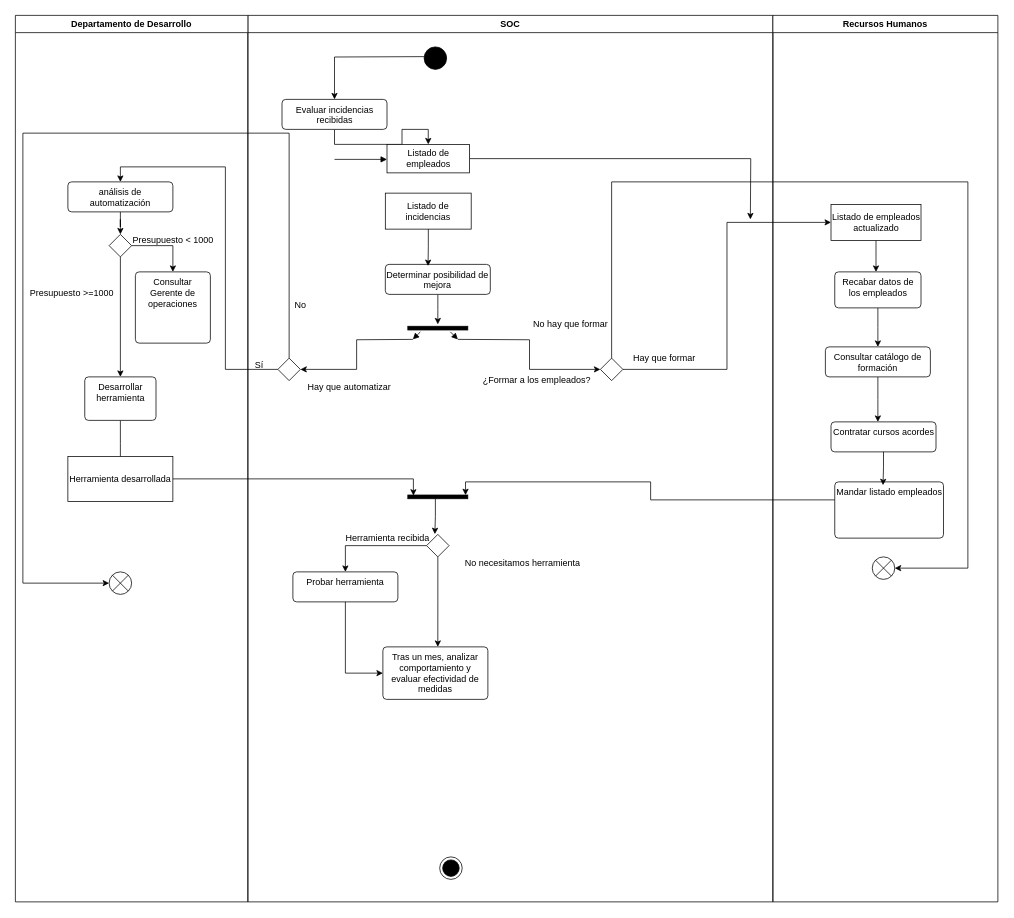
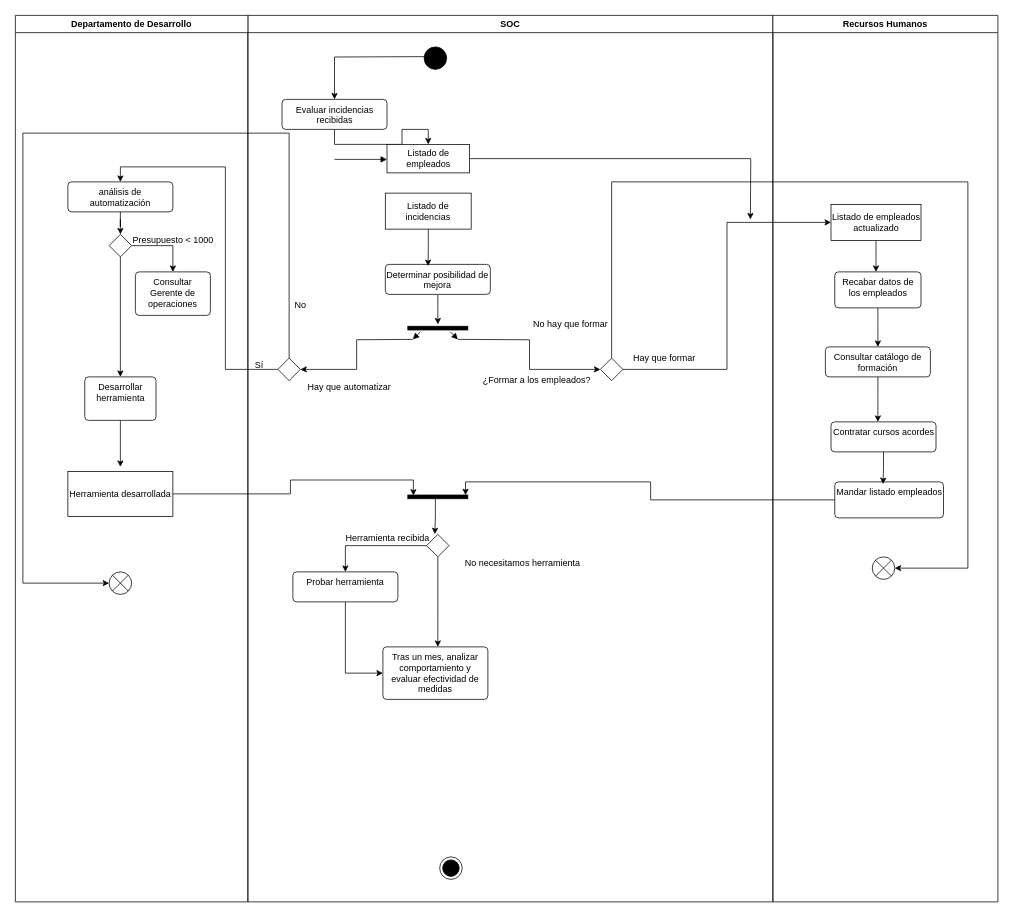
  <mxCell id="0" />
  <mxCell id="1" parent="0" />
  <mxCell id="2" value="SOC" style="swimlane;whiteSpace=wrap" parent="1" vertex="1"><mxGeometry x="330" y="20" width="700" height="1182" as="geometry" /></mxCell>
  <mxCell id="3" style="edgeStyle=orthogonalEdgeStyle;rounded=0;orthogonalLoop=1;jettySize=auto;html=1;entryX=0.5;entryY=0;entryDx=0;entryDy=0;" parent="2" target="5" edge="1"><mxGeometry relative="1" as="geometry"><mxPoint x="235.0" y="55.0" as="sourcePoint" /></mxGeometry></mxCell>
  <mxCell id="4" style="edgeStyle=orthogonalEdgeStyle;rounded=0;orthogonalLoop=1;jettySize=auto;html=1;" parent="2" source="5" target="10" edge="1"><mxGeometry relative="1" as="geometry" /></mxCell>
  <mxCell id="5" value="Evaluar incidencias recibidas&lt;div&gt;&lt;br&gt;&lt;/div&gt;" style="html=1;align=center;verticalAlign=top;rounded=1;absoluteArcSize=1;arcSize=10;dashed=0;whiteSpace=wrap;" parent="2" vertex="1"><mxGeometry x="45.5" y="112" width="140" height="40" as="geometry" /></mxCell>
  <mxCell id="6" value="Listado de incidencias" style="html=1;align=center;verticalAlign=middle;rounded=0;absoluteArcSize=1;arcSize=10;dashed=0;whiteSpace=wrap;" parent="2" vertex="1"><mxGeometry x="183.25" y="237" width="114.5" height="48" as="geometry" /></mxCell>
  <mxCell id="7" style="edgeStyle=orthogonalEdgeStyle;rounded=0;orthogonalLoop=1;jettySize=auto;html=1;entryX=0.5;entryY=0;entryDx=0;entryDy=0;" parent="2" source="8" edge="1"><mxGeometry relative="1" as="geometry"><mxPoint x="253.25" y="412" as="targetPoint" /></mxGeometry></mxCell>
  <mxCell id="8" value="Determinar posibilidad de mejora&lt;div&gt;&lt;br&gt;&lt;/div&gt;" style="html=1;align=center;verticalAlign=top;rounded=1;absoluteArcSize=1;arcSize=10;dashed=0;whiteSpace=wrap;" parent="2" vertex="1"><mxGeometry x="183.25" y="332" width="140" height="40" as="geometry" /></mxCell>
  <mxCell id="9" style="edgeStyle=orthogonalEdgeStyle;rounded=0;orthogonalLoop=1;jettySize=auto;html=1;" edge="1" parent="2" source="10"><mxGeometry relative="1" as="geometry"><mxPoint x="670" y="272" as="targetPoint" /></mxGeometry></mxCell>
  <mxCell id="10" value="Listado de empleados" style="html=1;align=center;verticalAlign=middle;rounded=0;absoluteArcSize=1;arcSize=10;dashed=0;whiteSpace=wrap;" parent="2" vertex="1"><mxGeometry x="185.5" y="172" width="110" height="38" as="geometry" /></mxCell>
  <mxCell id="11" value="" style="html=1;verticalAlign=bottom;labelBackgroundColor=none;endArrow=block;endFill=1;endSize=6;align=left;rounded=0;" parent="2" edge="1"><mxGeometry x="-1" relative="1" as="geometry"><mxPoint x="115.5" y="192" as="sourcePoint" /><mxPoint x="185.5" y="192" as="targetPoint" /></mxGeometry></mxCell>
  <mxCell id="12" style="edgeStyle=orthogonalEdgeStyle;rounded=0;orthogonalLoop=1;jettySize=auto;html=1;entryX=0.407;entryY=0.055;entryDx=0;entryDy=0;entryPerimeter=0;" parent="2" source="6" target="8" edge="1"><mxGeometry relative="1" as="geometry" /></mxCell>
  <mxCell id="13" value="" style="html=1;points=[];perimeter=orthogonalPerimeter;fillColor=strokeColor;rotation=90;" parent="2" vertex="1"><mxGeometry x="250.75" y="377" width="5" height="80" as="geometry" /></mxCell>
  <mxCell id="14" value="" style="html=1;verticalAlign=bottom;labelBackgroundColor=none;endArrow=block;endFill=1;rounded=0;" parent="2" edge="1"><mxGeometry width="160" relative="1" as="geometry"><mxPoint x="230" y="422" as="sourcePoint" /><mxPoint x="220" y="432" as="targetPoint" /></mxGeometry></mxCell>
  <mxCell id="15" value="" style="html=1;verticalAlign=bottom;labelBackgroundColor=none;endArrow=block;endFill=1;rounded=0;" parent="2" edge="1"><mxGeometry width="160" relative="1" as="geometry"><mxPoint x="270" y="422" as="sourcePoint" /><mxPoint x="280" y="432" as="targetPoint" /></mxGeometry></mxCell>
  <mxCell id="16" value="" style="html=1;points=[];perimeter=orthogonalPerimeter;fillColor=strokeColor;rotation=90;" parent="2" vertex="1"><mxGeometry x="250.75" y="602" width="5" height="80" as="geometry" /></mxCell>
  <mxCell id="17" style="edgeStyle=orthogonalEdgeStyle;rounded=0;orthogonalLoop=1;jettySize=auto;html=1;entryX=0.5;entryY=0;entryDx=0;entryDy=0;" parent="2" source="19" target="22" edge="1"><mxGeometry relative="1" as="geometry" /></mxCell>
  <mxCell id="18" style="edgeStyle=orthogonalEdgeStyle;rounded=0;orthogonalLoop=1;jettySize=auto;html=1;" parent="2" source="19" edge="1"><mxGeometry relative="1" as="geometry"><mxPoint x="253.25" y="842" as="targetPoint" /></mxGeometry></mxCell>
  <mxCell id="19" value="" style="rhombus;" parent="2" vertex="1"><mxGeometry x="238.25" y="692" width="30" height="30" as="geometry" /></mxCell>
  <mxCell id="20" style="edgeStyle=orthogonalEdgeStyle;rounded=0;orthogonalLoop=1;jettySize=auto;html=1;entryX=0.369;entryY=-0.01;entryDx=0;entryDy=0;entryPerimeter=0;" parent="2" source="16" target="19" edge="1"><mxGeometry relative="1" as="geometry"><Array as="points"><mxPoint x="250" y="668" /><mxPoint x="249" y="668" /></Array></mxGeometry></mxCell>
  <mxCell id="21" value="Herramienta recibida" style="text;html=1;align=center;verticalAlign=middle;resizable=0;points=[];autosize=1;strokeColor=none;fillColor=none;" parent="2" vertex="1"><mxGeometry x="120.75" y="682" width="130" height="30" as="geometry" /></mxCell>
  <mxCell id="22" value="Probar herramienta" style="html=1;align=center;verticalAlign=top;rounded=1;absoluteArcSize=1;arcSize=10;dashed=0;whiteSpace=wrap;" parent="2" vertex="1"><mxGeometry x="60" y="742" width="140" height="40" as="geometry" /></mxCell>
  <mxCell id="23" value="" style="ellipse;html=1;shape=endState;fillColor=strokeColor;" parent="2" vertex="1"><mxGeometry x="255.75" y="1122" width="30" height="30" as="geometry" /></mxCell>
  <mxCell id="24" value="" style="ellipse;fillColor=strokeColor;html=1;" parent="2" vertex="1"><mxGeometry x="235" y="42" width="30" height="30" as="geometry" /></mxCell>
  <mxCell id="25" value="Hay que automatizar" style="text;html=1;align=center;verticalAlign=middle;resizable=0;points=[];autosize=1;strokeColor=none;fillColor=none;" parent="2" vertex="1"><mxGeometry x="70" y="481" width="130" height="30" as="geometry" /></mxCell>
  <mxCell id="26" value="" style="rhombus;" parent="2" vertex="1"><mxGeometry x="40" y="457" width="30" height="30" as="geometry" /></mxCell>
  <mxCell id="27" value="Sí" style="text;html=1;align=center;verticalAlign=middle;resizable=0;points=[];autosize=1;strokeColor=none;fillColor=none;" parent="2" vertex="1"><mxGeometry y="451" width="30" height="30" as="geometry" /></mxCell>
  <mxCell id="28" value="No" style="text;html=1;align=center;verticalAlign=middle;resizable=0;points=[];autosize=1;strokeColor=none;fillColor=none;" parent="2" vertex="1"><mxGeometry x="50" y="372" width="40" height="30" as="geometry" /></mxCell>
  <mxCell id="29" value="" style="rhombus;" parent="2" vertex="1"><mxGeometry x="470" y="457" width="30" height="30" as="geometry" /></mxCell>
  <mxCell id="30" value="No hay que formar" style="text;html=1;align=center;verticalAlign=middle;resizable=0;points=[];autosize=1;strokeColor=none;fillColor=none;" parent="2" vertex="1"><mxGeometry x="370" y="397" width="120" height="30" as="geometry" /></mxCell>
  <mxCell id="31" value="Hay que formar" style="text;html=1;align=center;verticalAlign=middle;resizable=0;points=[];autosize=1;strokeColor=none;fillColor=none;" parent="2" vertex="1"><mxGeometry x="500" y="442" width="110" height="30" as="geometry" /></mxCell>
  <mxCell id="32" value="¿Formar a los empleados?" style="text;html=1;align=center;verticalAlign=middle;resizable=0;points=[];autosize=1;strokeColor=none;fillColor=none;" vertex="1" parent="2"><mxGeometry x="300" y="472" width="170" height="30" as="geometry" /></mxCell>
  <mxCell id="33" value="No necesitamos herramienta&lt;div&gt;&lt;br&gt;&lt;/div&gt;" style="text;html=1;align=center;verticalAlign=middle;resizable=0;points=[];autosize=1;strokeColor=none;fillColor=none;" parent="2" vertex="1"><mxGeometry x="275.75" y="717" width="180" height="40" as="geometry" /></mxCell>
  <mxCell id="34" value="Departamento de Desarrollo" style="swimlane;whiteSpace=wrap" parent="1" vertex="1"><mxGeometry x="20" y="20" width="310" height="1182" as="geometry" /></mxCell>
  <mxCell id="35" style="edgeStyle=orthogonalEdgeStyle;rounded=0;orthogonalLoop=1;jettySize=auto;html=1;entryX=0.5;entryY=0;entryDx=0;entryDy=0;" parent="34" source="36" target="39" edge="1"><mxGeometry relative="1" as="geometry" /></mxCell>
  <mxCell id="36" value="análisis de automatización" style="html=1;align=center;verticalAlign=top;rounded=1;absoluteArcSize=1;arcSize=10;dashed=0;whiteSpace=wrap;" parent="34" vertex="1"><mxGeometry x="70" y="222" width="140" height="40" as="geometry" /></mxCell>
  <mxCell id="37" style="edgeStyle=orthogonalEdgeStyle;rounded=0;orthogonalLoop=1;jettySize=auto;html=1;entryX=0.5;entryY=0;entryDx=0;entryDy=0;" parent="34" source="39" target="41" edge="1"><mxGeometry relative="1" as="geometry" /></mxCell>
  <mxCell id="38" style="edgeStyle=orthogonalEdgeStyle;rounded=0;orthogonalLoop=1;jettySize=auto;html=1;entryX=0.5;entryY=0;entryDx=0;entryDy=0;" parent="34" source="39" target="42" edge="1"><mxGeometry relative="1" as="geometry" /></mxCell>
  <mxCell id="39" value="" style="rhombus;" parent="34" vertex="1"><mxGeometry x="125" y="292" width="30" height="30" as="geometry" /></mxCell>
  <mxCell id="40" style="edgeStyle=orthogonalEdgeStyle;rounded=0;orthogonalLoop=1;jettySize=auto;html=1;" parent="34" source="41" edge="1"><mxGeometry relative="1" as="geometry"><mxPoint x="140.0" y="602" as="targetPoint" /></mxGeometry></mxCell>
  <mxCell id="41" value="&lt;div&gt;&lt;span style=&quot;background-color: transparent; color: light-dark(rgb(0, 0, 0), rgb(255, 255, 255));&quot;&gt;Desarrollar herramienta&lt;/span&gt;&lt;/div&gt;" style="html=1;align=center;verticalAlign=top;rounded=1;absoluteArcSize=1;arcSize=10;dashed=0;whiteSpace=wrap;" parent="34" vertex="1"><mxGeometry x="92.5" y="482" width="95" height="58" as="geometry" /></mxCell>
- <mxCell id="42" value="&lt;div&gt;Consultar Gerente de operaciones&lt;/div&gt;" style="html=1;align=center;verticalAlign=top;rounded=1;absoluteArcSize=1;arcSize=10;dashed=0;whiteSpace=wrap;" parent="34" vertex="1"><mxGeometry x="160" y="342" width="100" height="95" as="geometry" /></mxCell>
- <mxCell id="43" value="Presupuesto &amp;gt;=1000" style="text;html=1;align=center;verticalAlign=middle;resizable=0;points=[];autosize=1;strokeColor=none;fillColor=none;" parent="34" vertex="1"><mxGeometry x="10" y="356" width="130" height="30" as="geometry" /></mxCell>
+ <mxCell id="42" value="&lt;div&gt;Consultar Gerente de operaciones&lt;/div&gt;" style="html=1;align=center;verticalAlign=top;rounded=1;absoluteArcSize=1;arcSize=10;dashed=0;whiteSpace=wrap;" parent="34" vertex="1"><mxGeometry x="160" y="342" width="100" height="58" as="geometry" /></mxCell>
  <mxCell id="44" value="Presupuesto &amp;lt; 1000" style="text;html=1;align=center;verticalAlign=middle;resizable=0;points=[];autosize=1;strokeColor=none;fillColor=none;" parent="34" vertex="1"><mxGeometry x="145" y="285" width="130" height="30" as="geometry" /></mxCell>
- <mxCell id="45" value="Herramienta desarrollada" style="html=1;align=center;verticalAlign=middle;rounded=0;absoluteArcSize=1;arcSize=10;dashed=0;whiteSpace=wrap;" parent="34" vertex="1"><mxGeometry x="70" y="588" width="140" height="60" as="geometry" /></mxCell>
+ <mxCell id="45" value="Herramienta desarrollada" style="html=1;align=center;verticalAlign=middle;rounded=0;absoluteArcSize=1;arcSize=10;dashed=0;whiteSpace=wrap;" parent="34" vertex="1"><mxGeometry x="70" y="608" width="140" height="60" as="geometry" /></mxCell>
  <mxCell id="46" value="" style="shape=sumEllipse;perimeter=ellipsePerimeter;html=1;backgroundOutline=1;" parent="34" vertex="1"><mxGeometry x="125" y="742" width="30" height="30" as="geometry" /></mxCell>
  <mxCell id="47" value="Recursos Humanos" style="swimlane;whiteSpace=wrap" parent="1" vertex="1"><mxGeometry x="1030" y="20" width="300" height="1182" as="geometry" /></mxCell>
  <mxCell id="48" style="edgeStyle=orthogonalEdgeStyle;rounded=0;orthogonalLoop=1;jettySize=auto;html=1;" parent="47" source="49" edge="1"><mxGeometry relative="1" as="geometry"><mxPoint x="137.5" y="342" as="targetPoint" /></mxGeometry></mxCell>
  <mxCell id="49" value="Listado de empleados actualizado" style="html=1;align=center;verticalAlign=middle;rounded=0;absoluteArcSize=1;arcSize=10;dashed=0;whiteSpace=wrap;" parent="47" vertex="1"><mxGeometry x="77.5" y="252" width="120" height="48" as="geometry" /></mxCell>
  <mxCell id="50" style="edgeStyle=orthogonalEdgeStyle;rounded=0;orthogonalLoop=1;jettySize=auto;html=1;" parent="47" source="51" edge="1"><mxGeometry relative="1" as="geometry"><mxPoint x="140.0" y="442" as="targetPoint" /></mxGeometry></mxCell>
  <mxCell id="51" value="Recabar datos de los empleados&lt;div&gt;&lt;br&gt;&lt;/div&gt;" style="html=1;align=center;verticalAlign=top;rounded=1;absoluteArcSize=1;arcSize=10;dashed=0;whiteSpace=wrap;" parent="47" vertex="1"><mxGeometry x="82.5" y="342" width="115" height="48" as="geometry" /></mxCell>
  <mxCell id="52" style="edgeStyle=orthogonalEdgeStyle;rounded=0;orthogonalLoop=1;jettySize=auto;html=1;" parent="47" source="53" edge="1"><mxGeometry relative="1" as="geometry"><mxPoint x="140" y="542" as="targetPoint" /></mxGeometry></mxCell>
  <mxCell id="53" value="Consultar catálogo de formación" style="html=1;align=center;verticalAlign=top;rounded=1;absoluteArcSize=1;arcSize=10;dashed=0;whiteSpace=wrap;" parent="47" vertex="1"><mxGeometry x="70" y="442" width="140" height="40" as="geometry" /></mxCell>
  <mxCell id="54" value="Contratar cursos acordes" style="html=1;align=center;verticalAlign=top;rounded=1;absoluteArcSize=1;arcSize=10;dashed=0;whiteSpace=wrap;" parent="47" vertex="1"><mxGeometry x="77.5" y="542" width="140" height="40" as="geometry" /></mxCell>
  <mxCell id="55" value="" style="shape=sumEllipse;perimeter=ellipsePerimeter;html=1;backgroundOutline=1;" parent="47" vertex="1"><mxGeometry x="132.5" y="722" width="30" height="30" as="geometry" /></mxCell>
- <mxCell id="56" value="Mandar listado empleados&lt;div&gt;&lt;br&gt;&lt;/div&gt;" style="html=1;align=center;verticalAlign=top;rounded=1;absoluteArcSize=1;arcSize=10;dashed=0;whiteSpace=wrap;" parent="47" vertex="1"><mxGeometry x="82.5" y="622" width="145" height="75" as="geometry" /></mxCell>
+ <mxCell id="56" value="Mandar listado empleados&lt;div&gt;&lt;br&gt;&lt;/div&gt;" style="html=1;align=center;verticalAlign=top;rounded=1;absoluteArcSize=1;arcSize=10;dashed=0;whiteSpace=wrap;" parent="47" vertex="1"><mxGeometry x="82.5" y="622" width="145" height="48" as="geometry" /></mxCell>
  <mxCell id="57" style="edgeStyle=orthogonalEdgeStyle;rounded=0;orthogonalLoop=1;jettySize=auto;html=1;entryX=0.444;entryY=0.059;entryDx=0;entryDy=0;entryPerimeter=0;" parent="47" source="54" target="56" edge="1"><mxGeometry relative="1" as="geometry" /></mxCell>
  <mxCell id="58" style="edgeStyle=orthogonalEdgeStyle;rounded=0;orthogonalLoop=1;jettySize=auto;html=1;entryX=1;entryY=0.5;entryDx=0;entryDy=0;" parent="1" target="26" edge="1"><mxGeometry relative="1" as="geometry"><mxPoint x="550" y="452" as="sourcePoint" /></mxGeometry></mxCell>
  <mxCell id="59" style="edgeStyle=orthogonalEdgeStyle;rounded=0;orthogonalLoop=1;jettySize=auto;html=1;entryX=0;entryY=0.5;entryDx=0;entryDy=0;" parent="1" target="29" edge="1"><mxGeometry relative="1" as="geometry"><mxPoint x="610" y="452" as="sourcePoint" /></mxGeometry></mxCell>
  <mxCell id="60" style="edgeStyle=orthogonalEdgeStyle;rounded=0;orthogonalLoop=1;jettySize=auto;html=1;entryX=0.167;entryY=0.907;entryDx=0;entryDy=0;entryPerimeter=0;" parent="1" source="45" target="16" edge="1"><mxGeometry relative="1" as="geometry"><mxPoint x="540" y="632" as="targetPoint" /></mxGeometry></mxCell>
  <mxCell id="61" style="edgeStyle=orthogonalEdgeStyle;rounded=0;orthogonalLoop=1;jettySize=auto;html=1;entryX=0.04;entryY=0.038;entryDx=0;entryDy=0;entryPerimeter=0;" parent="1" source="56" target="16" edge="1"><mxGeometry relative="1" as="geometry"><mxPoint x="620" y="652" as="targetPoint" /><Array as="points"><mxPoint x="867" y="666" /><mxPoint x="867" y="642" /><mxPoint x="620" y="642" /></Array></mxGeometry></mxCell>
  <mxCell id="62" value="Tras un mes, analizar comportamiento y evaluar efectividad de medidas" style="html=1;align=center;verticalAlign=top;rounded=1;absoluteArcSize=1;arcSize=10;dashed=0;whiteSpace=wrap;" parent="1" vertex="1"><mxGeometry x="510" y="862" width="140" height="70" as="geometry" /></mxCell>
  <mxCell id="63" style="edgeStyle=orthogonalEdgeStyle;rounded=0;orthogonalLoop=1;jettySize=auto;html=1;entryX=0;entryY=0.5;entryDx=0;entryDy=0;" parent="1" source="22" target="62" edge="1"><mxGeometry relative="1" as="geometry" /></mxCell>
  <mxCell id="64" style="edgeStyle=orthogonalEdgeStyle;rounded=0;orthogonalLoop=1;jettySize=auto;html=1;entryX=0.5;entryY=0;entryDx=0;entryDy=0;" parent="1" source="26" target="36" edge="1"><mxGeometry relative="1" as="geometry" /></mxCell>
  <mxCell id="65" style="edgeStyle=orthogonalEdgeStyle;rounded=0;orthogonalLoop=1;jettySize=auto;html=1;entryX=0;entryY=0.5;entryDx=0;entryDy=0;" parent="1" source="26" target="46" edge="1"><mxGeometry relative="1" as="geometry"><Array as="points"><mxPoint x="30" y="177" /><mxPoint x="30" y="777" /></Array></mxGeometry></mxCell>
  <mxCell id="66" style="edgeStyle=orthogonalEdgeStyle;rounded=0;orthogonalLoop=1;jettySize=auto;html=1;entryX=1;entryY=0.5;entryDx=0;entryDy=0;" parent="1" source="29" target="55" edge="1"><mxGeometry relative="1" as="geometry"><Array as="points"><mxPoint x="815" y="242" /><mxPoint x="1290" y="242" /><mxPoint x="1290" y="757" /></Array></mxGeometry></mxCell>
  <mxCell id="67" style="edgeStyle=orthogonalEdgeStyle;rounded=0;orthogonalLoop=1;jettySize=auto;html=1;entryX=0;entryY=0.5;entryDx=0;entryDy=0;" edge="1" parent="1" source="29" target="49"><mxGeometry relative="1" as="geometry" /></mxCell>
